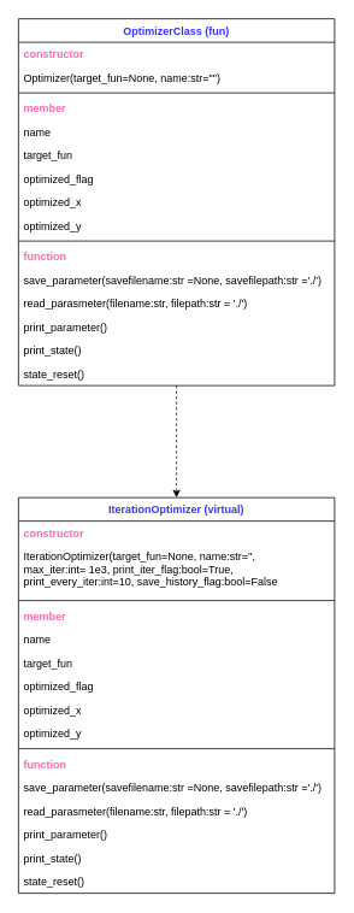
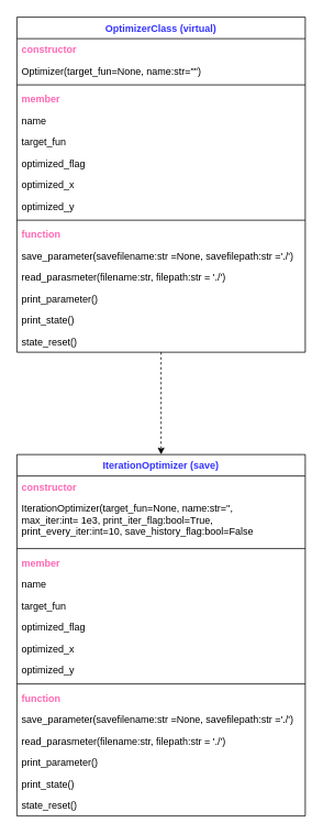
  <mxCell id="0" />
  <mxCell id="1" parent="0" />
  <mxCell id="2" value="" style="edgeStyle=orthogonalEdgeStyle;rounded=0;orthogonalLoop=1;jettySize=auto;html=1;fontColor=#FF66B3;dashed=1;" edge="1" parent="1" source="3" target="20"><mxGeometry relative="1" as="geometry" /></mxCell>
- <mxCell id="3" value="OptimizerClass (fun)" style="swimlane;fontStyle=1;align=center;verticalAlign=top;childLayout=stackLayout;horizontal=1;startSize=26;horizontalStack=0;resizeParent=1;resizeLast=0;collapsible=1;marginBottom=0;rounded=0;shadow=0;strokeWidth=1;fontColor=#3333FF;" parent="1" vertex="1"><mxGeometry x="20" y="20" width="350" height="406" as="geometry"><mxRectangle x="170" y="50" width="160" height="26" as="alternateBounds" /></mxGeometry></mxCell>
+ <mxCell id="3" value="OptimizerClass (virtual)" style="swimlane;fontStyle=1;align=center;verticalAlign=top;childLayout=stackLayout;horizontal=1;startSize=26;horizontalStack=0;resizeParent=1;resizeLast=0;collapsible=1;marginBottom=0;rounded=0;shadow=0;strokeWidth=1;fontColor=#3333FF;" parent="1" vertex="1"><mxGeometry x="20" y="20" width="350" height="406" as="geometry"><mxRectangle x="170" y="50" width="160" height="26" as="alternateBounds" /></mxGeometry></mxCell>
  <mxCell id="4" value="constructor" style="text;align=left;verticalAlign=top;spacingLeft=4;spacingRight=4;overflow=hidden;rotatable=0;points=[[0,0.5],[1,0.5]];portConstraint=eastwest;rounded=0;shadow=0;html=0;fontColor=#FF66B3;fontStyle=1" vertex="1" parent="3"><mxGeometry y="26" width="350" height="26" as="geometry" /></mxCell>
  <mxCell id="5" value="Optimizer(target_fun=None, name:str=&quot;&quot;)" style="text;align=left;verticalAlign=top;spacingLeft=4;spacingRight=4;overflow=hidden;rotatable=0;points=[[0,0.5],[1,0.5]];portConstraint=eastwest;rounded=0;shadow=0;html=0;" vertex="1" parent="3"><mxGeometry y="52" width="350" height="26" as="geometry" /></mxCell>
  <mxCell id="6" value="" style="line;html=1;strokeWidth=1;align=left;verticalAlign=middle;spacingTop=-1;spacingLeft=3;spacingRight=3;rotatable=0;labelPosition=right;points=[];portConstraint=eastwest;" vertex="1" parent="3"><mxGeometry y="78" width="350" height="8" as="geometry" /></mxCell>
  <mxCell id="7" value="member" style="text;align=left;verticalAlign=top;spacingLeft=4;spacingRight=4;overflow=hidden;rotatable=0;points=[[0,0.5],[1,0.5]];portConstraint=eastwest;rounded=0;shadow=0;html=0;fontColor=#FF66B3;fontStyle=1" vertex="1" parent="3"><mxGeometry y="86" width="350" height="26" as="geometry" /></mxCell>
  <mxCell id="8" value="name" style="text;align=left;verticalAlign=top;spacingLeft=4;spacingRight=4;overflow=hidden;rotatable=0;points=[[0,0.5],[1,0.5]];portConstraint=eastwest;rounded=0;shadow=0;html=0;" parent="3" vertex="1"><mxGeometry y="112" width="350" height="26" as="geometry" /></mxCell>
  <mxCell id="9" value="target_fun" style="text;align=left;verticalAlign=top;spacingLeft=4;spacingRight=4;overflow=hidden;rotatable=0;points=[[0,0.5],[1,0.5]];portConstraint=eastwest;rounded=0;shadow=0;html=0;" parent="3" vertex="1"><mxGeometry y="138" width="350" height="26" as="geometry" /></mxCell>
  <mxCell id="10" value="optimized_flag" style="text;align=left;verticalAlign=top;spacingLeft=4;spacingRight=4;overflow=hidden;rotatable=0;points=[[0,0.5],[1,0.5]];portConstraint=eastwest;" vertex="1" parent="3"><mxGeometry y="164" width="350" height="26" as="geometry" /></mxCell>
  <mxCell id="11" value="optimized_x" style="text;align=left;verticalAlign=top;spacingLeft=4;spacingRight=4;overflow=hidden;rotatable=0;points=[[0,0.5],[1,0.5]];portConstraint=eastwest;" vertex="1" parent="3"><mxGeometry y="190" width="350" height="26" as="geometry" /></mxCell>
  <mxCell id="12" value="optimized_y" style="text;align=left;verticalAlign=top;spacingLeft=4;spacingRight=4;overflow=hidden;rotatable=0;points=[[0,0.5],[1,0.5]];portConstraint=eastwest;" vertex="1" parent="3"><mxGeometry y="216" width="350" height="26" as="geometry" /></mxCell>
  <mxCell id="13" value="" style="line;html=1;strokeWidth=1;align=left;verticalAlign=middle;spacingTop=-1;spacingLeft=3;spacingRight=3;rotatable=0;labelPosition=right;points=[];portConstraint=eastwest;" parent="3" vertex="1"><mxGeometry y="242" width="350" height="8" as="geometry" /></mxCell>
  <mxCell id="14" value="function" style="text;align=left;verticalAlign=top;spacingLeft=4;spacingRight=4;overflow=hidden;rotatable=0;points=[[0,0.5],[1,0.5]];portConstraint=eastwest;rounded=0;shadow=0;html=0;fontColor=#FF66B3;fontStyle=1" vertex="1" parent="3"><mxGeometry y="250" width="350" height="26" as="geometry" /></mxCell>
  <mxCell id="15" value="save_parameter(savefilename:str =None, savefilepath:str ='./')&#10;&#10;" style="text;align=left;verticalAlign=top;spacingLeft=4;spacingRight=4;overflow=hidden;rotatable=0;points=[[0,0.5],[1,0.5]];portConstraint=eastwest;" parent="3" vertex="1"><mxGeometry y="276" width="350" height="26" as="geometry" /></mxCell>
  <mxCell id="16" value="read_parasmeter(filename:str, filepath:str = './')" style="text;align=left;verticalAlign=top;spacingLeft=4;spacingRight=4;overflow=hidden;rotatable=0;points=[[0,0.5],[1,0.5]];portConstraint=eastwest;" vertex="1" parent="3"><mxGeometry y="302" width="350" height="26" as="geometry" /></mxCell>
  <mxCell id="17" value="print_parameter()&#10;" style="text;align=left;verticalAlign=top;spacingLeft=4;spacingRight=4;overflow=hidden;rotatable=0;points=[[0,0.5],[1,0.5]];portConstraint=eastwest;" vertex="1" parent="3"><mxGeometry y="328" width="350" height="26" as="geometry" /></mxCell>
  <mxCell id="18" value="print_state()" style="text;align=left;verticalAlign=top;spacingLeft=4;spacingRight=4;overflow=hidden;rotatable=0;points=[[0,0.5],[1,0.5]];portConstraint=eastwest;" vertex="1" parent="3"><mxGeometry y="354" width="350" height="26" as="geometry" /></mxCell>
  <mxCell id="19" value="state_reset()" style="text;align=left;verticalAlign=top;spacingLeft=4;spacingRight=4;overflow=hidden;rotatable=0;points=[[0,0.5],[1,0.5]];portConstraint=eastwest;" vertex="1" parent="3"><mxGeometry y="380" width="350" height="26" as="geometry" /></mxCell>
- <mxCell id="20" value="IterationOptimizer (virtual)" style="swimlane;fontStyle=1;align=center;verticalAlign=top;childLayout=stackLayout;horizontal=1;startSize=26;horizontalStack=0;resizeParent=1;resizeLast=0;collapsible=1;marginBottom=0;rounded=0;shadow=0;strokeWidth=1;fontColor=#3333FF;" vertex="1" parent="1"><mxGeometry x="20" y="550" width="350" height="438" as="geometry"><mxRectangle x="170" y="50" width="160" height="26" as="alternateBounds" /></mxGeometry></mxCell>
+ <mxCell id="20" value="IterationOptimizer (save)" style="swimlane;fontStyle=1;align=center;verticalAlign=top;childLayout=stackLayout;horizontal=1;startSize=26;horizontalStack=0;resizeParent=1;resizeLast=0;collapsible=1;marginBottom=0;rounded=0;shadow=0;strokeWidth=1;fontColor=#3333FF;" vertex="1" parent="1"><mxGeometry x="20" y="550" width="350" height="438" as="geometry"><mxRectangle x="170" y="50" width="160" height="26" as="alternateBounds" /></mxGeometry></mxCell>
  <mxCell id="21" value="constructor" style="text;align=left;verticalAlign=top;spacingLeft=4;spacingRight=4;overflow=hidden;rotatable=0;points=[[0,0.5],[1,0.5]];portConstraint=eastwest;rounded=0;shadow=0;html=0;fontColor=#FF66B3;fontStyle=1" vertex="1" parent="20"><mxGeometry y="26" width="350" height="26" as="geometry" /></mxCell>
  <mxCell id="22" value="IterationOptimizer(target_fun=None, name:str='', &#10;max_iter:int= 1e3, print_iter_flag:bool=True, &#10;                 print_every_iter:int=10, save_history_flag:bool=False" style="text;align=left;verticalAlign=top;spacingLeft=4;spacingRight=4;overflow=hidden;rotatable=0;points=[[0,0.5],[1,0.5]];portConstraint=eastwest;rounded=0;shadow=0;html=0;" vertex="1" parent="20"><mxGeometry y="52" width="350" height="58" as="geometry" /></mxCell>
  <mxCell id="23" value="" style="line;html=1;strokeWidth=1;align=left;verticalAlign=middle;spacingTop=-1;spacingLeft=3;spacingRight=3;rotatable=0;labelPosition=right;points=[];portConstraint=eastwest;" vertex="1" parent="20"><mxGeometry y="110" width="350" height="8" as="geometry" /></mxCell>
  <mxCell id="24" value="member" style="text;align=left;verticalAlign=top;spacingLeft=4;spacingRight=4;overflow=hidden;rotatable=0;points=[[0,0.5],[1,0.5]];portConstraint=eastwest;rounded=0;shadow=0;html=0;fontColor=#FF66B3;fontStyle=1" vertex="1" parent="20"><mxGeometry y="118" width="350" height="26" as="geometry" /></mxCell>
  <mxCell id="25" value="name" style="text;align=left;verticalAlign=top;spacingLeft=4;spacingRight=4;overflow=hidden;rotatable=0;points=[[0,0.5],[1,0.5]];portConstraint=eastwest;rounded=0;shadow=0;html=0;" vertex="1" parent="20"><mxGeometry y="144" width="350" height="26" as="geometry" /></mxCell>
  <mxCell id="26" value="target_fun" style="text;align=left;verticalAlign=top;spacingLeft=4;spacingRight=4;overflow=hidden;rotatable=0;points=[[0,0.5],[1,0.5]];portConstraint=eastwest;rounded=0;shadow=0;html=0;" vertex="1" parent="20"><mxGeometry y="170" width="350" height="26" as="geometry" /></mxCell>
  <mxCell id="27" value="optimized_flag" style="text;align=left;verticalAlign=top;spacingLeft=4;spacingRight=4;overflow=hidden;rotatable=0;points=[[0,0.5],[1,0.5]];portConstraint=eastwest;" vertex="1" parent="20"><mxGeometry y="196" width="350" height="26" as="geometry" /></mxCell>
  <mxCell id="28" value="optimized_x" style="text;align=left;verticalAlign=top;spacingLeft=4;spacingRight=4;overflow=hidden;rotatable=0;points=[[0,0.5],[1,0.5]];portConstraint=eastwest;" vertex="1" parent="20"><mxGeometry y="222" width="350" height="26" as="geometry" /></mxCell>
  <mxCell id="29" value="optimized_y" style="text;align=left;verticalAlign=top;spacingLeft=4;spacingRight=4;overflow=hidden;rotatable=0;points=[[0,0.5],[1,0.5]];portConstraint=eastwest;" vertex="1" parent="20"><mxGeometry y="248" width="350" height="26" as="geometry" /></mxCell>
  <mxCell id="30" value="" style="line;html=1;strokeWidth=1;align=left;verticalAlign=middle;spacingTop=-1;spacingLeft=3;spacingRight=3;rotatable=0;labelPosition=right;points=[];portConstraint=eastwest;" vertex="1" parent="20"><mxGeometry y="274" width="350" height="8" as="geometry" /></mxCell>
  <mxCell id="31" value="function" style="text;align=left;verticalAlign=top;spacingLeft=4;spacingRight=4;overflow=hidden;rotatable=0;points=[[0,0.5],[1,0.5]];portConstraint=eastwest;rounded=0;shadow=0;html=0;fontColor=#FF66B3;fontStyle=1" vertex="1" parent="20"><mxGeometry y="282" width="350" height="26" as="geometry" /></mxCell>
  <mxCell id="32" value="save_parameter(savefilename:str =None, savefilepath:str ='./')&#10;&#10;" style="text;align=left;verticalAlign=top;spacingLeft=4;spacingRight=4;overflow=hidden;rotatable=0;points=[[0,0.5],[1,0.5]];portConstraint=eastwest;" vertex="1" parent="20"><mxGeometry y="308" width="350" height="26" as="geometry" /></mxCell>
  <mxCell id="33" value="read_parasmeter(filename:str, filepath:str = './')" style="text;align=left;verticalAlign=top;spacingLeft=4;spacingRight=4;overflow=hidden;rotatable=0;points=[[0,0.5],[1,0.5]];portConstraint=eastwest;" vertex="1" parent="20"><mxGeometry y="334" width="350" height="26" as="geometry" /></mxCell>
  <mxCell id="34" value="print_parameter()&#10;" style="text;align=left;verticalAlign=top;spacingLeft=4;spacingRight=4;overflow=hidden;rotatable=0;points=[[0,0.5],[1,0.5]];portConstraint=eastwest;" vertex="1" parent="20"><mxGeometry y="360" width="350" height="26" as="geometry" /></mxCell>
  <mxCell id="35" value="print_state()" style="text;align=left;verticalAlign=top;spacingLeft=4;spacingRight=4;overflow=hidden;rotatable=0;points=[[0,0.5],[1,0.5]];portConstraint=eastwest;" vertex="1" parent="20"><mxGeometry y="386" width="350" height="26" as="geometry" /></mxCell>
  <mxCell id="36" value="state_reset()" style="text;align=left;verticalAlign=top;spacingLeft=4;spacingRight=4;overflow=hidden;rotatable=0;points=[[0,0.5],[1,0.5]];portConstraint=eastwest;" vertex="1" parent="20"><mxGeometry y="412" width="350" height="26" as="geometry" /></mxCell>
